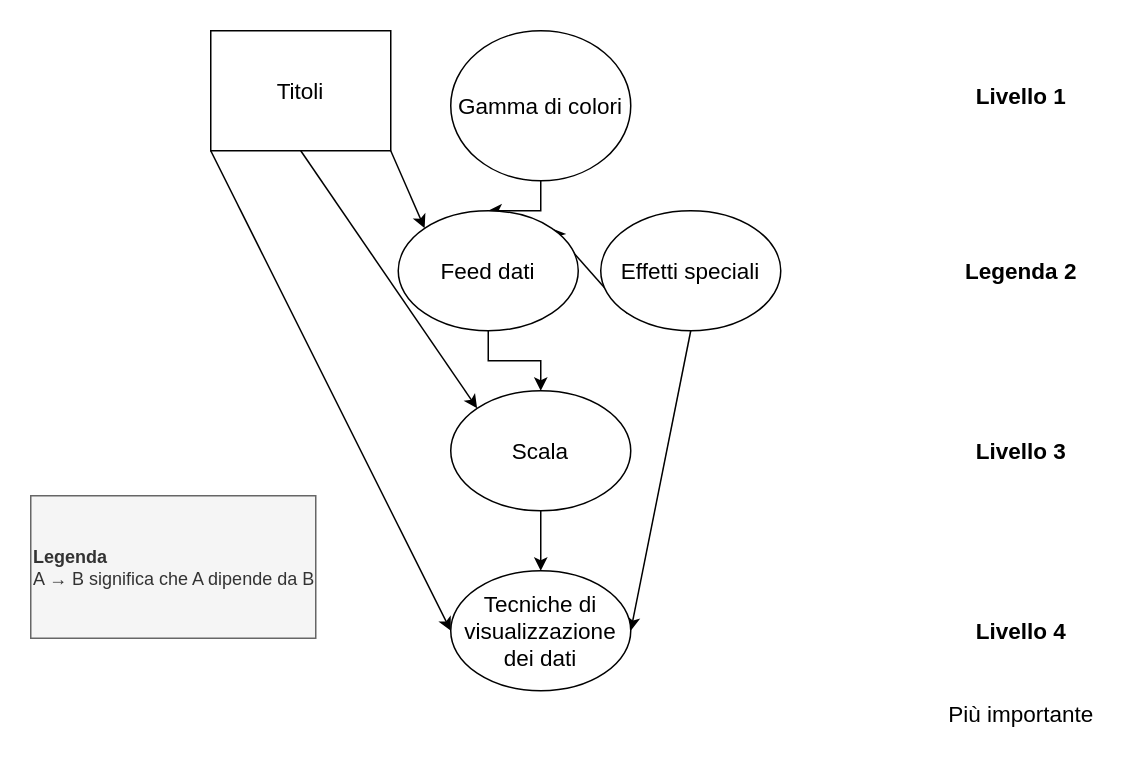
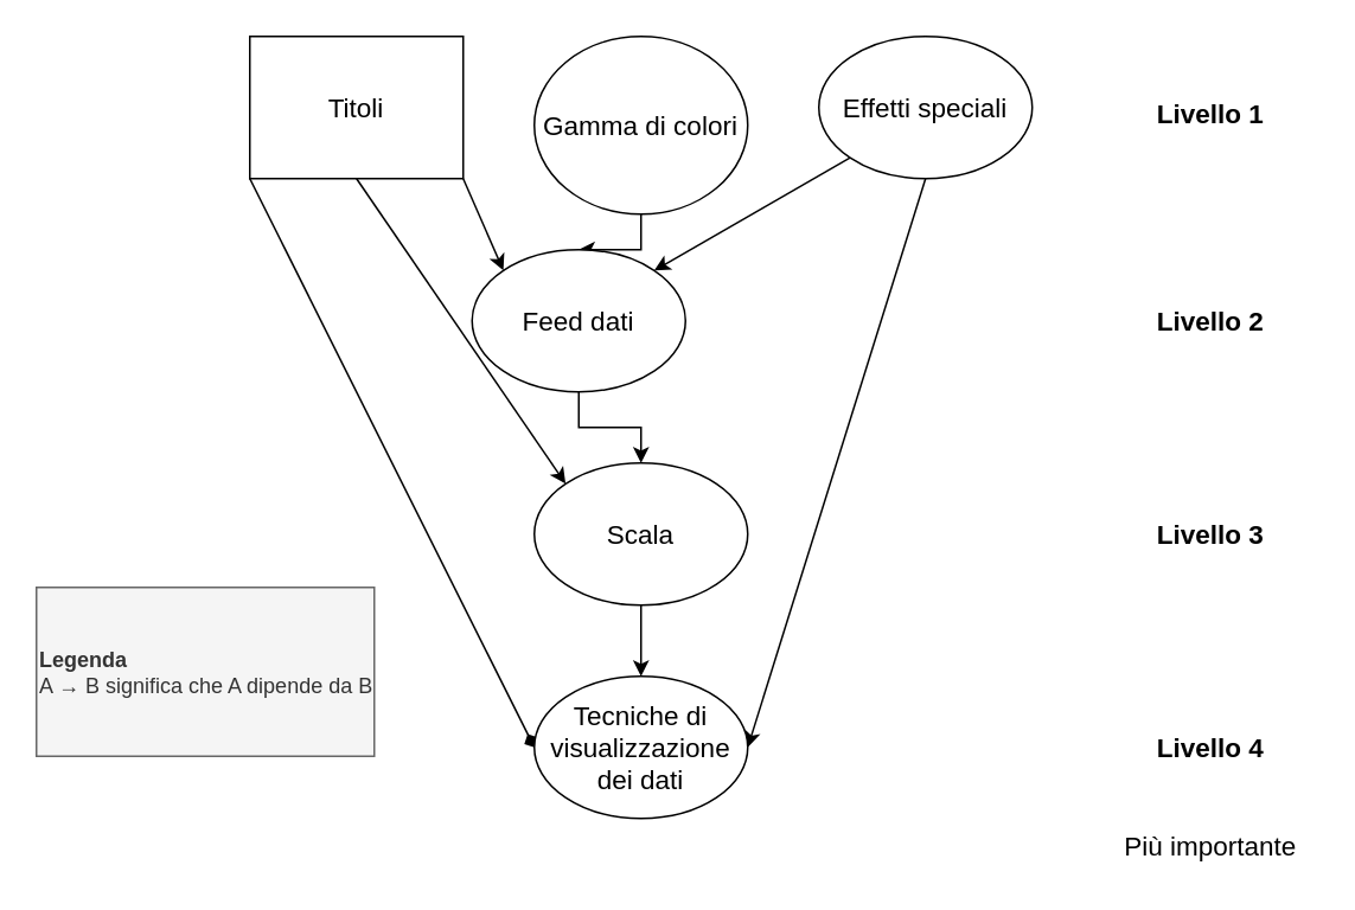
  <mxCell id="0" />
  <mxCell id="1" parent="0" />
  <mxCell id="2" style="rounded=0;orthogonalLoop=1;jettySize=auto;html=1;exitX=1;exitY=1;exitDx=0;exitDy=0;entryX=0;entryY=0;entryDx=0;entryDy=0;" edge="1" parent="1" source="5" target="12"><mxGeometry relative="1" as="geometry" /></mxCell>
  <mxCell id="3" style="rounded=0;orthogonalLoop=1;jettySize=auto;html=1;exitX=0.5;exitY=1;exitDx=0;exitDy=0;entryX=0;entryY=0;entryDx=0;entryDy=0;" edge="1" parent="1" source="5" target="14"><mxGeometry relative="1" as="geometry" /></mxCell>
- <mxCell id="4" style="rounded=0;orthogonalLoop=1;jettySize=auto;html=1;exitX=0;exitY=1;exitDx=0;exitDy=0;entryX=0;entryY=0.5;entryDx=0;entryDy=0;" edge="1" parent="1" source="5" target="15"><mxGeometry relative="1" as="geometry" /></mxCell>
+ <mxCell id="4" style="rounded=0;orthogonalLoop=1;jettySize=auto;html=1;exitX=0;exitY=1;exitDx=0;exitDy=0;entryX=0;entryY=0.5;entryDx=0;entryDy=0;endArrow=diamond;" edge="1" parent="1" source="5" target="15"><mxGeometry relative="1" as="geometry" /></mxCell>
  <mxCell id="5" value="&lt;font style=&quot;font-size: 15px;&quot;&gt;Titoli&lt;/font&gt;" style="whiteSpace=wrap;html=1;rounded=0;" vertex="1" parent="1"><mxGeometry x="140" y="20" width="120" height="80" as="geometry" /></mxCell>
  <mxCell id="6" style="edgeStyle=orthogonalEdgeStyle;rounded=0;orthogonalLoop=1;jettySize=auto;html=1;exitX=0.5;exitY=1;exitDx=0;exitDy=0;entryX=0.5;entryY=0;entryDx=0;entryDy=0;" edge="1" parent="1" source="7" target="12"><mxGeometry relative="1" as="geometry" /></mxCell>
  <mxCell id="7" value="&lt;font style=&quot;font-size: 15px;&quot;&gt;Gamma di colori&lt;/font&gt;" style="ellipse;whiteSpace=wrap;html=1;" vertex="1" parent="1"><mxGeometry x="300" y="20" width="120" height="100" as="geometry" /></mxCell>
  <mxCell id="8" style="rounded=0;orthogonalLoop=1;jettySize=auto;html=1;exitX=0;exitY=1;exitDx=0;exitDy=0;entryX=1;entryY=0;entryDx=0;entryDy=0;" edge="1" parent="1" source="10" target="12"><mxGeometry relative="1" as="geometry" /></mxCell>
  <mxCell id="9" style="rounded=0;orthogonalLoop=1;jettySize=auto;html=1;exitX=0.5;exitY=1;exitDx=0;exitDy=0;entryX=1;entryY=0.5;entryDx=0;entryDy=0;" edge="1" parent="1" source="10" target="15"><mxGeometry relative="1" as="geometry" /></mxCell>
- <mxCell id="10" value="&lt;font style=&quot;font-size: 15px;&quot;&gt;Effetti speciali&lt;/font&gt;" style="ellipse;whiteSpace=wrap;html=1;" vertex="1" parent="1"><mxGeometry x="400" y="140" width="120" height="80" as="geometry" /></mxCell>
+ <mxCell id="10" value="&lt;font style=&quot;font-size: 15px;&quot;&gt;Effetti speciali&lt;/font&gt;" style="ellipse;whiteSpace=wrap;html=1;" vertex="1" parent="1"><mxGeometry x="460" y="20" width="120" height="80" as="geometry" /></mxCell>
  <mxCell id="11" style="edgeStyle=orthogonalEdgeStyle;rounded=0;orthogonalLoop=1;jettySize=auto;html=1;exitX=0.5;exitY=1;exitDx=0;exitDy=0;entryX=0.5;entryY=0;entryDx=0;entryDy=0;" edge="1" parent="1" source="12" target="14"><mxGeometry relative="1" as="geometry" /></mxCell>
  <mxCell id="12" value="&lt;font style=&quot;font-size: 15px;&quot;&gt;Feed dati&lt;/font&gt;" style="ellipse;whiteSpace=wrap;html=1;" vertex="1" parent="1"><mxGeometry x="265" y="140" width="120" height="80" as="geometry" /></mxCell>
  <mxCell id="13" style="edgeStyle=orthogonalEdgeStyle;rounded=0;orthogonalLoop=1;jettySize=auto;html=1;exitX=0.5;exitY=1;exitDx=0;exitDy=0;entryX=0.5;entryY=0;entryDx=0;entryDy=0;" edge="1" parent="1" source="14" target="15"><mxGeometry relative="1" as="geometry" /></mxCell>
  <mxCell id="14" value="&lt;font style=&quot;font-size: 15px;&quot;&gt;Scala&lt;/font&gt;" style="ellipse;whiteSpace=wrap;html=1;" vertex="1" parent="1"><mxGeometry x="300" y="260" width="120" height="80" as="geometry" /></mxCell>
  <mxCell id="15" value="&lt;div style=&quot;font-size: 13px;&quot;&gt;&lt;font style=&quot;font-size: 15px;&quot;&gt;Tecniche di visualizzazione dei dati&lt;/font&gt;&lt;/div&gt;" style="ellipse;whiteSpace=wrap;html=1;" vertex="1" parent="1"><mxGeometry x="300" y="380" width="120" height="80" as="geometry" /></mxCell>
  <mxCell id="16" value="Livello 1" style="text;html=1;align=center;verticalAlign=middle;resizable=0;points=[];autosize=1;strokeColor=none;fillColor=none;fontSize=15;fontStyle=1" vertex="1" parent="1"><mxGeometry x="640" y="48" width="80" height="30" as="geometry" /></mxCell>
- <mxCell id="17" value="Legenda 2" style="text;html=1;align=center;verticalAlign=middle;resizable=0;points=[];autosize=1;strokeColor=none;fillColor=none;fontSize=15;fontStyle=1" vertex="1" parent="1"><mxGeometry x="640" y="165" width="80" height="30" as="geometry" /></mxCell>
+ <mxCell id="17" value="Livello 2" style="text;html=1;align=center;verticalAlign=middle;resizable=0;points=[];autosize=1;strokeColor=none;fillColor=none;fontSize=15;fontStyle=1" vertex="1" parent="1"><mxGeometry x="640" y="165" width="80" height="30" as="geometry" /></mxCell>
  <mxCell id="18" value="Livello 3" style="text;html=1;align=center;verticalAlign=middle;resizable=0;points=[];autosize=1;strokeColor=none;fillColor=none;fontSize=15;fontStyle=1" vertex="1" parent="1"><mxGeometry x="640" y="285" width="80" height="30" as="geometry" /></mxCell>
  <mxCell id="19" value="Livello 4" style="text;html=1;align=center;verticalAlign=middle;resizable=0;points=[];autosize=1;strokeColor=none;fillColor=none;fontSize=15;fontStyle=1" vertex="1" parent="1"><mxGeometry x="640" y="405" width="80" height="30" as="geometry" /></mxCell>
  <mxCell id="20" value="Più importante" style="text;html=1;align=center;verticalAlign=middle;resizable=0;points=[];autosize=1;strokeColor=none;fillColor=none;fontSize=15;" vertex="1" parent="1"><mxGeometry x="620" y="460" width="120" height="30" as="geometry" /></mxCell>
  <mxCell id="21" value="&lt;div&gt;&lt;b&gt;Legenda&lt;/b&gt;&lt;/div&gt;&lt;div&gt;A → B significa che A dipende da B&lt;br&gt;&lt;/div&gt;" style="text;html=1;align=left;verticalAlign=middle;whiteSpace=wrap;rounded=0;fillColor=#f5f5f5;fontColor=#333333;strokeColor=#666666;" vertex="1" parent="1"><mxGeometry x="20" y="330" width="190" height="95" as="geometry" /></mxCell>
